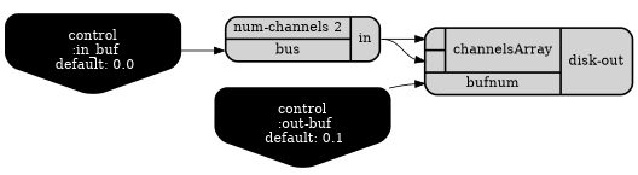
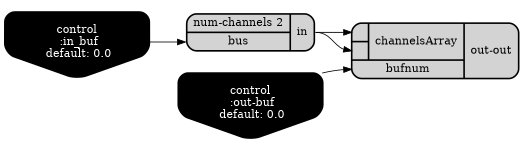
  digraph {
    rankdir=LR
    node [shape=invhouse style="rounded, filled, bold"]
    edge [tailport=__UG_NAME__]
-   n1 [fillcolor=black fontcolor=white label="control\n :out-buf\n default: 0.1"]
-   n2 [label="{{ {{<channelsarray___in___0>|<channelsarray___in___1>}|channelsArray}|<bufnum> bufnum} |<__UG_NAME__>disk-out }" rankdir=LR shape=record style="filled, bold, rounded"]
+   n1 [fillcolor=black fontcolor=white label="control\n :out-buf\n default: 0.0"]
+   n2 [label="{{ {{<channelsarray___in___0>|<channelsarray___in___1>}|channelsArray}|<bufnum> bufnum} |<__UG_NAME__>out-out }" rankdir=LR shape=record style="filled, bold, rounded"]
    n3 [fillcolor=black fontcolor=white label="control\n :in_buf\n default: 0.0"]
    n4 [label="{{ <num____channels> num-channels 2|<bus> bus} |<__UG_NAME__>in }" rankdir=LR shape=record style="filled, bold, rounded"]
    n1 -> n2 [headport=bufnum]
    n3 -> n4 [headport=bus]
    n4 -> n2 [headport=channelsarray___in___0]
    n4 -> n2 [headport=channelsarray___in___1]
  }
